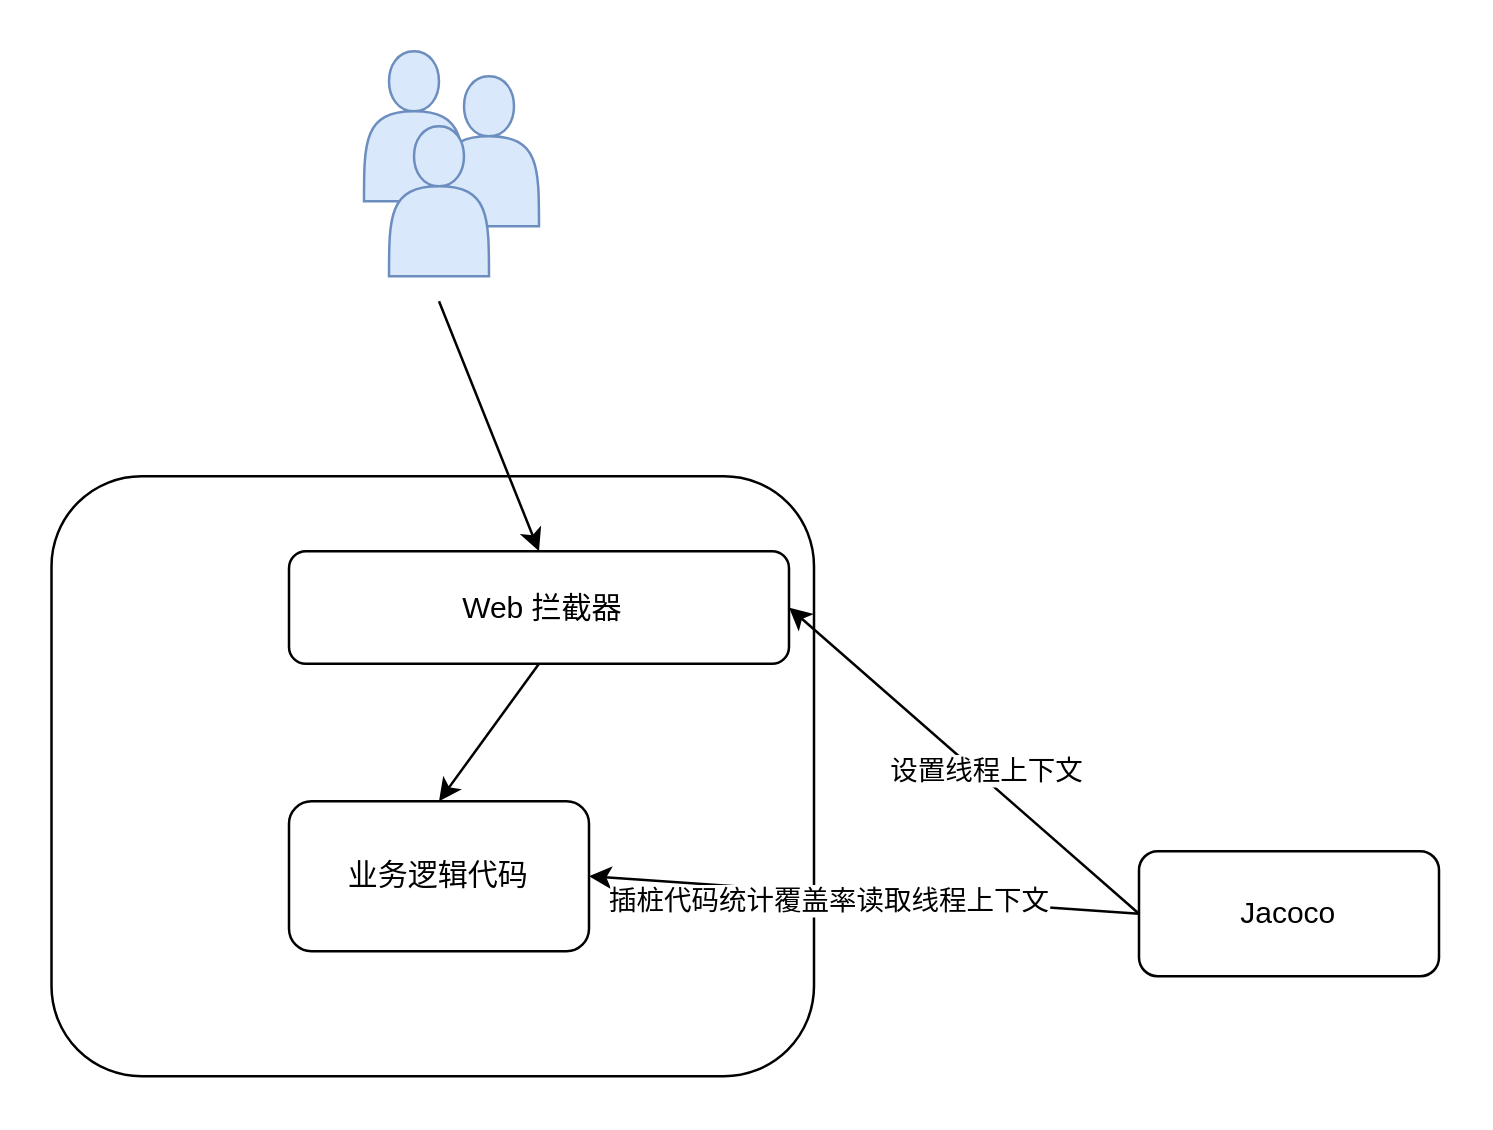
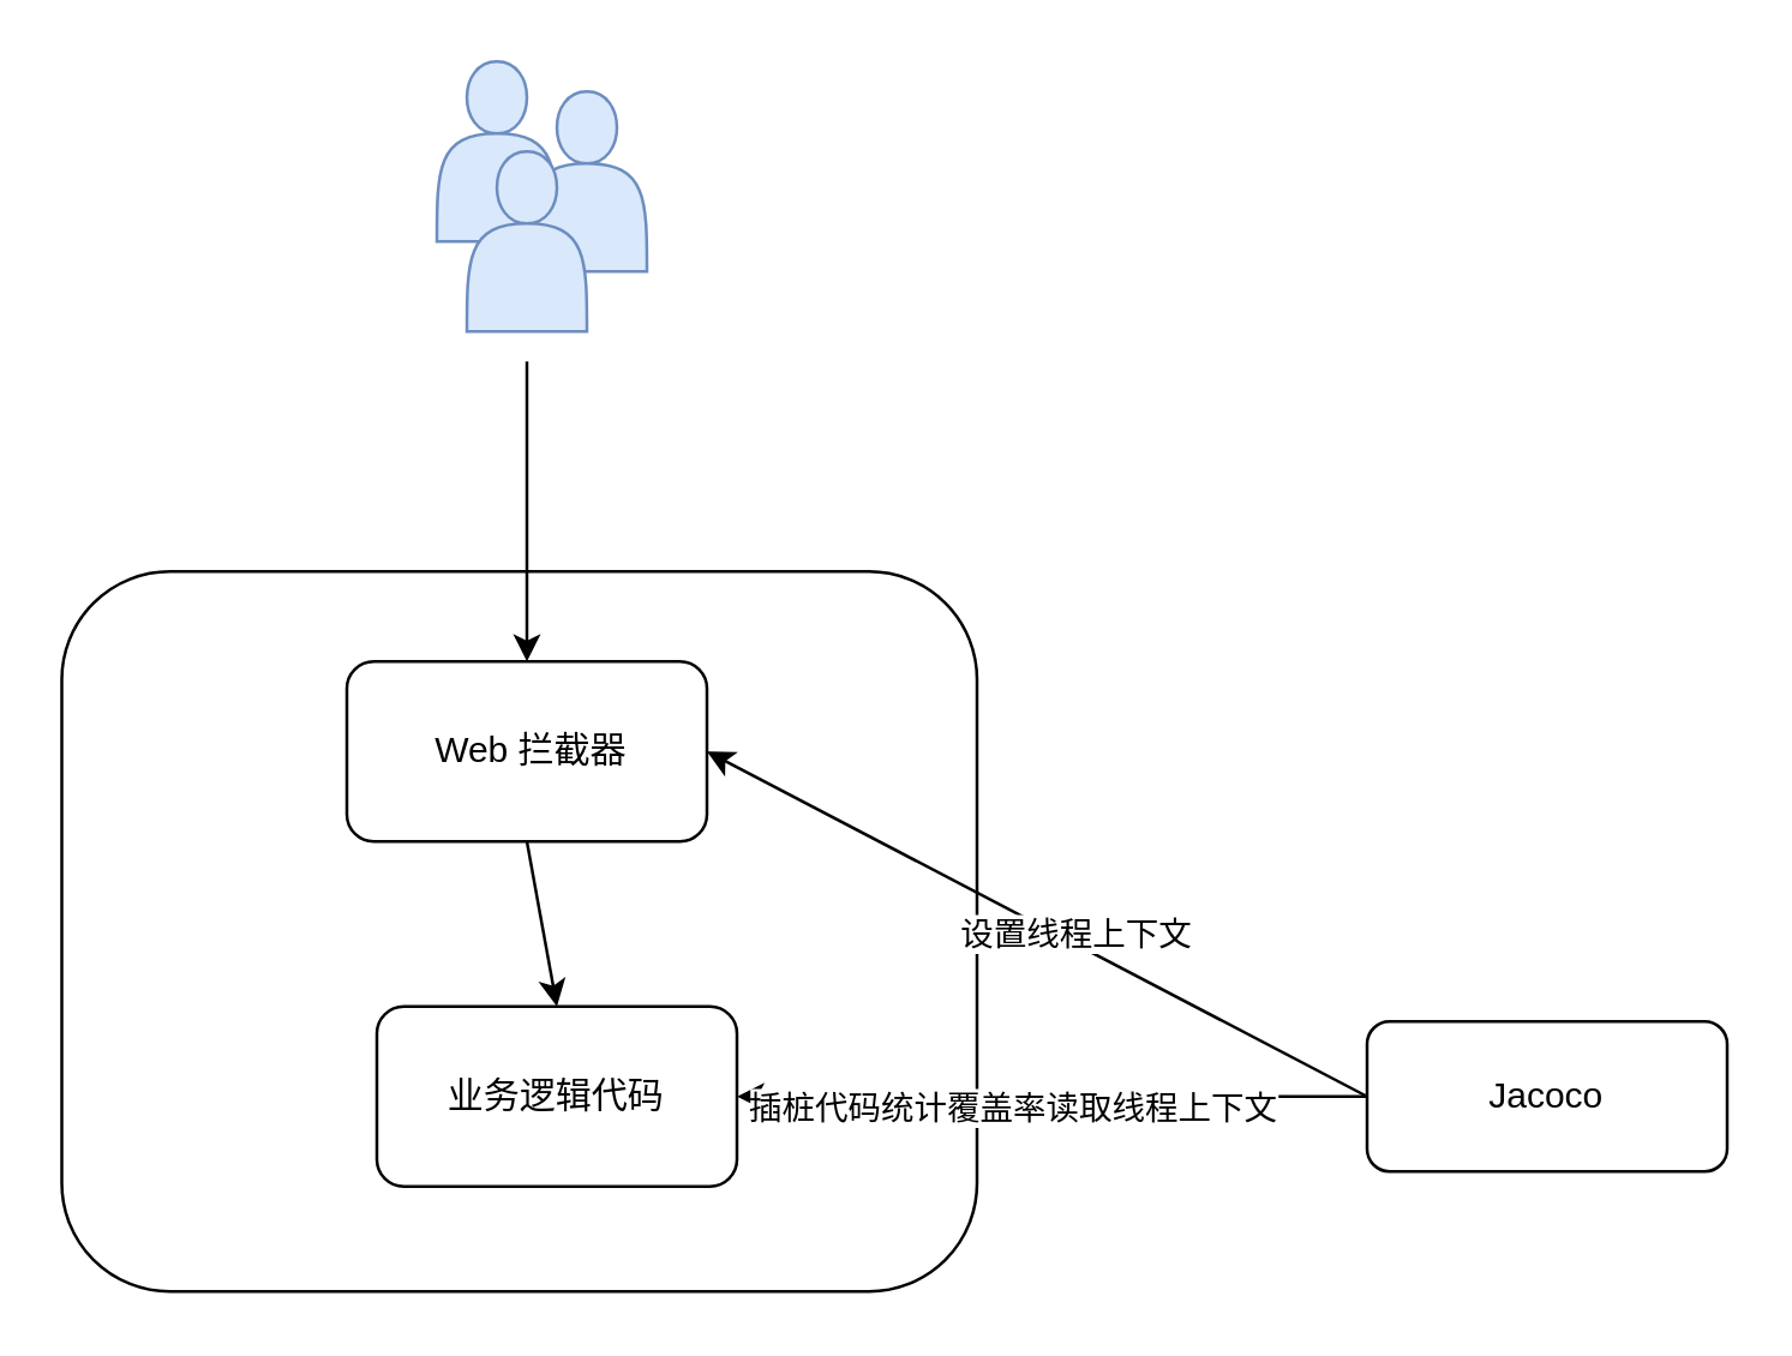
  <mxCell id="0" />
  <mxCell id="1" parent="0" />
  <mxCell id="2" value="" style="shape=actor;whiteSpace=wrap;html=1;fillColor=#dae8fc;strokeColor=#6c8ebf;" vertex="1" parent="1"><mxGeometry x="145" y="20" width="40" height="60" as="geometry" /></mxCell>
  <mxCell id="3" value="" style="shape=actor;whiteSpace=wrap;html=1;fillColor=#dae8fc;strokeColor=#6c8ebf;" vertex="1" parent="1"><mxGeometry x="175" y="30" width="40" height="60" as="geometry" /></mxCell>
  <mxCell id="4" value="" style="shape=actor;whiteSpace=wrap;html=1;fillColor=#dae8fc;strokeColor=#6c8ebf;" vertex="1" parent="1"><mxGeometry x="155" y="50" width="40" height="60" as="geometry" /></mxCell>
  <mxCell id="5" value="" style="rounded=1;whiteSpace=wrap;html=1;" vertex="1" parent="1"><mxGeometry x="20" y="190" width="305" height="240" as="geometry" /></mxCell>
- <mxCell id="6" value="&amp;nbsp;Web 拦截器" style="rounded=1;whiteSpace=wrap;html=1;" vertex="1" parent="1"><mxGeometry x="115" y="220" width="200" height="45" as="geometry" /></mxCell>
+ <mxCell id="6" value="&amp;nbsp;Web 拦截器" style="rounded=1;whiteSpace=wrap;html=1;" vertex="1" parent="1"><mxGeometry x="115" y="220" width="120" height="60" as="geometry" /></mxCell>
  <mxCell id="7" value="Jacoco" style="rounded=1;whiteSpace=wrap;html=1;" vertex="1" parent="1"><mxGeometry x="455" y="340" width="120" height="50" as="geometry" /></mxCell>
- <mxCell id="8" value="业务逻辑代码" style="rounded=1;whiteSpace=wrap;html=1;" vertex="1" parent="1"><mxGeometry x="115" y="320" width="120" height="60" as="geometry" /></mxCell>
+ <mxCell id="8" value="业务逻辑代码" style="rounded=1;whiteSpace=wrap;html=1;" vertex="1" parent="1"><mxGeometry x="125" y="335" width="120" height="60" as="geometry" /></mxCell>
  <mxCell id="9" value="" style="endArrow=classic;html=1;rounded=0;entryX=0.5;entryY=0;entryDx=0;entryDy=0;" edge="1" parent="1" target="6"><mxGeometry width="50" height="50" relative="1" as="geometry"><mxPoint x="175" y="120" as="sourcePoint" /><mxPoint x="225" y="140" as="targetPoint" /></mxGeometry></mxCell>
  <mxCell id="10" value="" style="endArrow=classic;html=1;rounded=0;entryX=0.5;entryY=0;entryDx=0;entryDy=0;exitX=0.5;exitY=1;exitDx=0;exitDy=0;" edge="1" parent="1" source="6" target="8"><mxGeometry width="50" height="50" relative="1" as="geometry"><mxPoint x="185" y="130" as="sourcePoint" /><mxPoint x="185" y="230" as="targetPoint" /></mxGeometry></mxCell>
  <mxCell id="11" value="" style="endArrow=classic;html=1;rounded=0;entryX=1;entryY=0.5;entryDx=0;entryDy=0;exitX=0;exitY=0.5;exitDx=0;exitDy=0;" edge="1" parent="1" source="7" target="6"><mxGeometry width="50" height="50" relative="1" as="geometry"><mxPoint x="345" y="260" as="sourcePoint" /><mxPoint x="395" y="210" as="targetPoint" /></mxGeometry></mxCell>
  <mxCell id="12" value="设置线程上下文" style="edgeLabel;html=1;align=center;verticalAlign=middle;resizable=0;points=[];" vertex="1" connectable="0" parent="11"><mxGeometry x="-0.1" y="-3" relative="1" as="geometry"><mxPoint as="offset" /></mxGeometry></mxCell>
  <mxCell id="13" value="" style="endArrow=classic;html=1;rounded=0;entryX=1;entryY=0.5;entryDx=0;entryDy=0;exitX=0;exitY=0.5;exitDx=0;exitDy=0;" edge="1" parent="1" source="7" target="8"><mxGeometry width="50" height="50" relative="1" as="geometry"><mxPoint x="355" y="460" as="sourcePoint" /><mxPoint x="405" y="410" as="targetPoint" /></mxGeometry></mxCell>
  <mxCell id="14" value="插桩代码统计覆盖率读取线程上下文" style="edgeLabel;html=1;align=center;verticalAlign=middle;resizable=0;points=[];" vertex="1" connectable="0" parent="13"><mxGeometry x="0.132" y="3" relative="1" as="geometry"><mxPoint as="offset" /></mxGeometry></mxCell>
